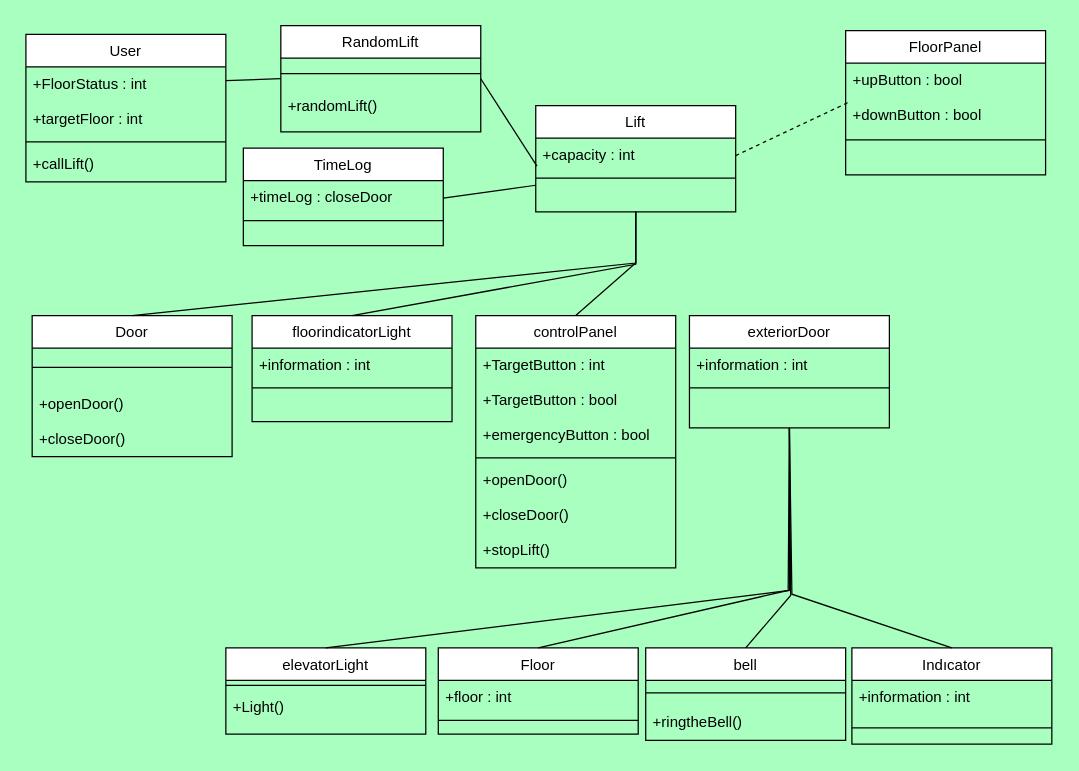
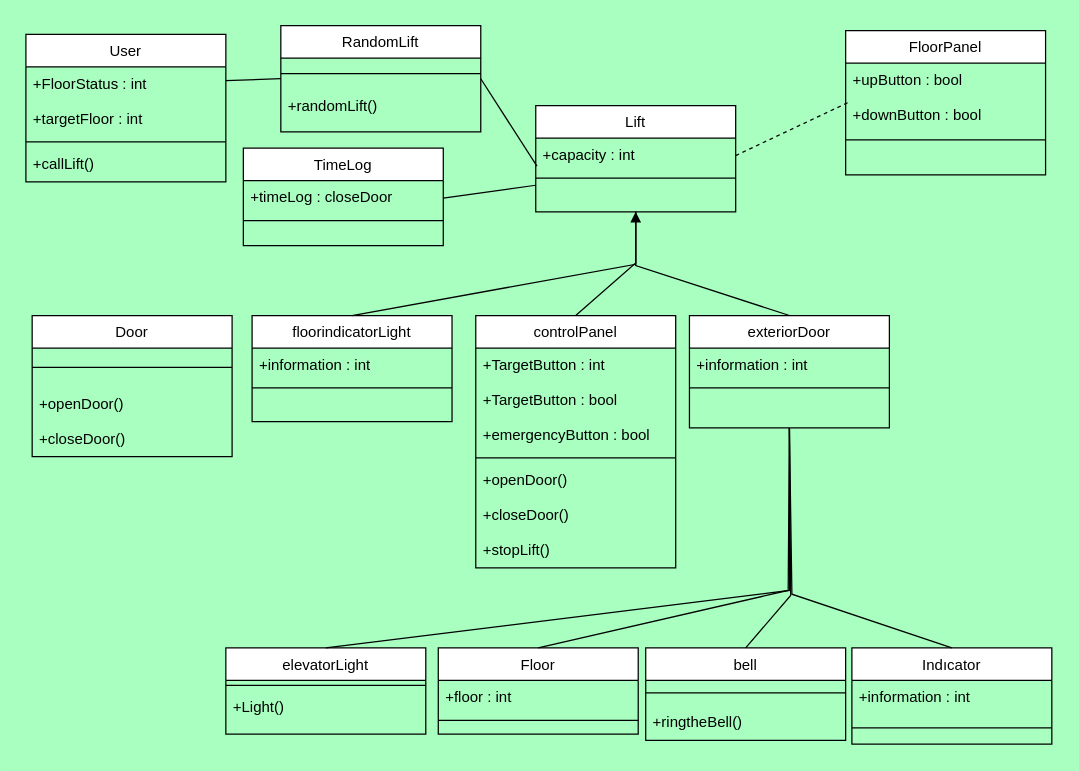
  <mxCell id="0" />
  <mxCell id="1" parent="0" />
  <mxCell id="2" value="Lift" style="swimlane;fontStyle=0;align=center;verticalAlign=top;childLayout=stackLayout;horizontal=1;startSize=26;horizontalStack=0;resizeParent=1;resizeLast=0;collapsible=1;marginBottom=0;rounded=0;shadow=0;strokeWidth=1;" parent="1" vertex="1"><mxGeometry x="428" y="84" width="160" height="85" as="geometry"><mxRectangle x="230" y="140" width="160" height="26" as="alternateBounds" /></mxGeometry></mxCell>
  <mxCell id="3" value="+capacity : int&#10;" style="text;align=left;verticalAlign=top;spacingLeft=4;spacingRight=4;overflow=hidden;rotatable=0;points=[[0,0.5],[1,0.5]];portConstraint=eastwest;" vertex="1" parent="2"><mxGeometry y="26" width="160" height="28" as="geometry" /></mxCell>
  <mxCell id="4" value="" style="line;html=1;strokeWidth=1;align=left;verticalAlign=middle;spacingTop=-1;spacingLeft=3;spacingRight=3;rotatable=0;labelPosition=right;points=[];portConstraint=eastwest;" parent="2" vertex="1"><mxGeometry y="54" width="160" height="8" as="geometry" /></mxCell>
  <mxCell id="5" value="TimeLog" style="swimlane;fontStyle=0;align=center;verticalAlign=top;childLayout=stackLayout;horizontal=1;startSize=26;horizontalStack=0;resizeParent=1;resizeLast=0;collapsible=1;marginBottom=0;rounded=0;shadow=0;strokeWidth=1;" vertex="1" parent="1"><mxGeometry x="194" y="118" width="160" height="78" as="geometry"><mxRectangle x="230" y="140" width="160" height="26" as="alternateBounds" /></mxGeometry></mxCell>
  <mxCell id="6" value="+timeLog : closeDoor&#10;" style="text;align=left;verticalAlign=top;spacingLeft=4;spacingRight=4;overflow=hidden;rotatable=0;points=[[0,0.5],[1,0.5]];portConstraint=eastwest;" vertex="1" parent="5"><mxGeometry y="26" width="160" height="28" as="geometry" /></mxCell>
  <mxCell id="7" value="" style="line;html=1;strokeWidth=1;align=left;verticalAlign=middle;spacingTop=-1;spacingLeft=3;spacingRight=3;rotatable=0;labelPosition=right;points=[];portConstraint=eastwest;" vertex="1" parent="5"><mxGeometry y="54" width="160" height="8" as="geometry" /></mxCell>
  <mxCell id="8" value="" style="endArrow=none;html=1;rounded=0;exitX=1;exitY=0.5;exitDx=0;exitDy=0;entryX=0;entryY=0.75;entryDx=0;entryDy=0;" edge="1" parent="1" source="6" target="2"><mxGeometry width="50" height="50" relative="1" as="geometry"><mxPoint x="401" y="321" as="sourcePoint" /><mxPoint x="451" y="271" as="targetPoint" /></mxGeometry></mxCell>
  <mxCell id="9" value="FloorPanel" style="swimlane;fontStyle=0;align=center;verticalAlign=top;childLayout=stackLayout;horizontal=1;startSize=26;horizontalStack=0;resizeParent=1;resizeLast=0;collapsible=1;marginBottom=0;rounded=0;shadow=0;strokeWidth=1;" vertex="1" parent="1"><mxGeometry x="676" y="24" width="160" height="115.5" as="geometry"><mxRectangle x="230" y="140" width="160" height="26" as="alternateBounds" /></mxGeometry></mxCell>
  <mxCell id="10" value="+upButton : bool&#10;" style="text;align=left;verticalAlign=top;spacingLeft=4;spacingRight=4;overflow=hidden;rotatable=0;points=[[0,0.5],[1,0.5]];portConstraint=eastwest;" vertex="1" parent="9"><mxGeometry y="26" width="160" height="28" as="geometry" /></mxCell>
  <mxCell id="11" value="+downButton : bool&#10;" style="text;align=left;verticalAlign=top;spacingLeft=4;spacingRight=4;overflow=hidden;rotatable=0;points=[[0,0.5],[1,0.5]];portConstraint=eastwest;" vertex="1" parent="9"><mxGeometry y="54" width="160" height="28" as="geometry" /></mxCell>
  <mxCell id="12" value="" style="line;html=1;strokeWidth=1;align=left;verticalAlign=middle;spacingTop=-1;spacingLeft=3;spacingRight=3;rotatable=0;labelPosition=right;points=[];portConstraint=eastwest;" vertex="1" parent="9"><mxGeometry y="82" width="160" height="11" as="geometry" /></mxCell>
  <mxCell id="13" value="" style="endArrow=none;html=1;rounded=0;exitX=1;exitY=0.5;exitDx=0;exitDy=0;entryX=0.013;entryY=0.125;entryDx=0;entryDy=0;entryPerimeter=0;dashed=1;" edge="1" parent="1" source="3" target="11"><mxGeometry width="50" height="50" relative="1" as="geometry"><mxPoint x="231" y="82" as="sourcePoint" /><mxPoint x="342" y="82" as="targetPoint" /></mxGeometry></mxCell>
  <mxCell id="14" value="RandomLift" style="swimlane;fontStyle=0;align=center;verticalAlign=top;childLayout=stackLayout;horizontal=1;startSize=26;horizontalStack=0;resizeParent=1;resizeLast=0;collapsible=1;marginBottom=0;rounded=0;shadow=0;strokeWidth=1;" vertex="1" parent="1"><mxGeometry x="224" y="20" width="160" height="85" as="geometry"><mxRectangle x="230" y="140" width="160" height="26" as="alternateBounds" /></mxGeometry></mxCell>
  <mxCell id="15" value="" style="line;html=1;strokeWidth=1;align=left;verticalAlign=middle;spacingTop=-1;spacingLeft=3;spacingRight=3;rotatable=0;labelPosition=right;points=[];portConstraint=eastwest;" vertex="1" parent="14"><mxGeometry y="26" width="160" height="25" as="geometry" /></mxCell>
  <mxCell id="16" value="+randomLift()&#10;" style="text;align=left;verticalAlign=top;spacingLeft=4;spacingRight=4;overflow=hidden;rotatable=0;points=[[0,0.5],[1,0.5]];portConstraint=eastwest;" vertex="1" parent="14"><mxGeometry y="51" width="160" height="28" as="geometry" /></mxCell>
  <mxCell id="17" value="" style="endArrow=none;html=1;rounded=0;exitX=1;exitY=0.5;exitDx=0;exitDy=0;entryX=0.006;entryY=0.804;entryDx=0;entryDy=0;entryPerimeter=0;" edge="1" parent="1" source="14" target="3"><mxGeometry width="50" height="50" relative="1" as="geometry"><mxPoint x="391" y="201" as="sourcePoint" /><mxPoint x="489" y="81" as="targetPoint" /></mxGeometry></mxCell>
  <mxCell id="18" value="User" style="swimlane;fontStyle=0;align=center;verticalAlign=top;childLayout=stackLayout;horizontal=1;startSize=26;horizontalStack=0;resizeParent=1;resizeLast=0;collapsible=1;marginBottom=0;rounded=0;shadow=0;strokeWidth=1;" vertex="1" parent="1"><mxGeometry x="20" y="27" width="160" height="118" as="geometry"><mxRectangle x="230" y="140" width="160" height="26" as="alternateBounds" /></mxGeometry></mxCell>
  <mxCell id="19" value="+FloorStatus : int&#10;" style="text;align=left;verticalAlign=top;spacingLeft=4;spacingRight=4;overflow=hidden;rotatable=0;points=[[0,0.5],[1,0.5]];portConstraint=eastwest;" vertex="1" parent="18"><mxGeometry y="26" width="160" height="28" as="geometry" /></mxCell>
  <mxCell id="20" value="+targetFloor : int&#10;" style="text;align=left;verticalAlign=top;spacingLeft=4;spacingRight=4;overflow=hidden;rotatable=0;points=[[0,0.5],[1,0.5]];portConstraint=eastwest;" vertex="1" parent="18"><mxGeometry y="54" width="160" height="28" as="geometry" /></mxCell>
  <mxCell id="21" value="" style="line;html=1;strokeWidth=1;align=left;verticalAlign=middle;spacingTop=-1;spacingLeft=3;spacingRight=3;rotatable=0;labelPosition=right;points=[];portConstraint=eastwest;" vertex="1" parent="18"><mxGeometry y="82" width="160" height="8" as="geometry" /></mxCell>
  <mxCell id="22" value="+callLift()&#10;" style="text;align=left;verticalAlign=top;spacingLeft=4;spacingRight=4;overflow=hidden;rotatable=0;points=[[0,0.5],[1,0.5]];portConstraint=eastwest;" vertex="1" parent="18"><mxGeometry y="90" width="160" height="28" as="geometry" /></mxCell>
  <mxCell id="23" value="" style="endArrow=none;html=1;rounded=0;entryX=0;entryY=0.5;entryDx=0;entryDy=0;" edge="1" parent="1" source="19" target="14"><mxGeometry width="50" height="50" relative="1" as="geometry"><mxPoint x="391" y="201" as="sourcePoint" /><mxPoint x="489" y="81" as="targetPoint" /></mxGeometry></mxCell>
  <mxCell id="24" value="Door" style="swimlane;fontStyle=0;align=center;verticalAlign=top;childLayout=stackLayout;horizontal=1;startSize=26;horizontalStack=0;resizeParent=1;resizeLast=0;collapsible=1;marginBottom=0;rounded=0;shadow=0;strokeWidth=1;" vertex="1" parent="1"><mxGeometry x="25" y="252" width="160" height="113" as="geometry"><mxRectangle x="230" y="140" width="160" height="26" as="alternateBounds" /></mxGeometry></mxCell>
  <mxCell id="25" value="" style="line;html=1;strokeWidth=1;align=left;verticalAlign=middle;spacingTop=-1;spacingLeft=3;spacingRight=3;rotatable=0;labelPosition=right;points=[];portConstraint=eastwest;" vertex="1" parent="24"><mxGeometry y="26" width="160" height="31" as="geometry" /></mxCell>
  <mxCell id="26" value="+openDoor()&#10;" style="text;align=left;verticalAlign=top;spacingLeft=4;spacingRight=4;overflow=hidden;rotatable=0;points=[[0,0.5],[1,0.5]];portConstraint=eastwest;" vertex="1" parent="24"><mxGeometry y="57" width="160" height="28" as="geometry" /></mxCell>
  <mxCell id="27" value="+closeDoor()&#10;" style="text;align=left;verticalAlign=top;spacingLeft=4;spacingRight=4;overflow=hidden;rotatable=0;points=[[0,0.5],[1,0.5]];portConstraint=eastwest;" vertex="1" parent="24"><mxGeometry y="85" width="160" height="28" as="geometry" /></mxCell>
  <mxCell id="28" value="floorindicatorLight" style="swimlane;fontStyle=0;align=center;verticalAlign=top;childLayout=stackLayout;horizontal=1;startSize=26;horizontalStack=0;resizeParent=1;resizeLast=0;collapsible=1;marginBottom=0;rounded=0;shadow=0;strokeWidth=1;" vertex="1" parent="1"><mxGeometry x="201" y="252" width="160" height="85" as="geometry"><mxRectangle x="230" y="140" width="160" height="26" as="alternateBounds" /></mxGeometry></mxCell>
  <mxCell id="29" value="+information : int&#10;" style="text;align=left;verticalAlign=top;spacingLeft=4;spacingRight=4;overflow=hidden;rotatable=0;points=[[0,0.5],[1,0.5]];portConstraint=eastwest;" vertex="1" parent="28"><mxGeometry y="26" width="160" height="28" as="geometry" /></mxCell>
  <mxCell id="30" value="" style="line;html=1;strokeWidth=1;align=left;verticalAlign=middle;spacingTop=-1;spacingLeft=3;spacingRight=3;rotatable=0;labelPosition=right;points=[];portConstraint=eastwest;" vertex="1" parent="28"><mxGeometry y="54" width="160" height="8" as="geometry" /></mxCell>
  <mxCell id="31" value="controlPanel" style="swimlane;fontStyle=0;align=center;verticalAlign=top;childLayout=stackLayout;horizontal=1;startSize=26;horizontalStack=0;resizeParent=1;resizeLast=0;collapsible=1;marginBottom=0;rounded=0;shadow=0;strokeWidth=1;" vertex="1" parent="1"><mxGeometry x="380" y="252" width="160" height="202" as="geometry"><mxRectangle x="230" y="140" width="160" height="26" as="alternateBounds" /></mxGeometry></mxCell>
  <mxCell id="32" value="+TargetButton : int&#10;" style="text;align=left;verticalAlign=top;spacingLeft=4;spacingRight=4;overflow=hidden;rotatable=0;points=[[0,0.5],[1,0.5]];portConstraint=eastwest;" vertex="1" parent="31"><mxGeometry y="26" width="160" height="28" as="geometry" /></mxCell>
  <mxCell id="33" value="+TargetButton : bool&#10;" style="text;align=left;verticalAlign=top;spacingLeft=4;spacingRight=4;overflow=hidden;rotatable=0;points=[[0,0.5],[1,0.5]];portConstraint=eastwest;" vertex="1" parent="31"><mxGeometry y="54" width="160" height="28" as="geometry" /></mxCell>
  <mxCell id="34" value="+emergencyButton : bool&#10;" style="text;align=left;verticalAlign=top;spacingLeft=4;spacingRight=4;overflow=hidden;rotatable=0;points=[[0,0.5],[1,0.5]];portConstraint=eastwest;" vertex="1" parent="31"><mxGeometry y="82" width="160" height="28" as="geometry" /></mxCell>
  <mxCell id="35" value="" style="line;html=1;strokeWidth=1;align=left;verticalAlign=middle;spacingTop=-1;spacingLeft=3;spacingRight=3;rotatable=0;labelPosition=right;points=[];portConstraint=eastwest;" vertex="1" parent="31"><mxGeometry y="110" width="160" height="8" as="geometry" /></mxCell>
  <mxCell id="36" value="+openDoor()&#10;" style="text;align=left;verticalAlign=top;spacingLeft=4;spacingRight=4;overflow=hidden;rotatable=0;points=[[0,0.5],[1,0.5]];portConstraint=eastwest;" vertex="1" parent="31"><mxGeometry y="118" width="160" height="28" as="geometry" /></mxCell>
  <mxCell id="37" value="+closeDoor()&#10;" style="text;align=left;verticalAlign=top;spacingLeft=4;spacingRight=4;overflow=hidden;rotatable=0;points=[[0,0.5],[1,0.5]];portConstraint=eastwest;" vertex="1" parent="31"><mxGeometry y="146" width="160" height="28" as="geometry" /></mxCell>
  <mxCell id="38" value="+stopLift()&#10;" style="text;align=left;verticalAlign=top;spacingLeft=4;spacingRight=4;overflow=hidden;rotatable=0;points=[[0,0.5],[1,0.5]];portConstraint=eastwest;" vertex="1" parent="31"><mxGeometry y="174" width="160" height="28" as="geometry" /></mxCell>
  <mxCell id="39" value="exteriorDoor" style="swimlane;fontStyle=0;align=center;verticalAlign=top;childLayout=stackLayout;horizontal=1;startSize=26;horizontalStack=0;resizeParent=1;resizeLast=0;collapsible=1;marginBottom=0;rounded=0;shadow=0;strokeWidth=1;" vertex="1" parent="1"><mxGeometry x="551" y="252" width="160" height="90" as="geometry"><mxRectangle x="230" y="140" width="160" height="26" as="alternateBounds" /></mxGeometry></mxCell>
  <mxCell id="40" value="+information : int&#10;" style="text;align=left;verticalAlign=top;spacingLeft=4;spacingRight=4;overflow=hidden;rotatable=0;points=[[0,0.5],[1,0.5]];portConstraint=eastwest;" vertex="1" parent="39"><mxGeometry y="26" width="160" height="28" as="geometry" /></mxCell>
  <mxCell id="41" value="" style="line;html=1;strokeWidth=1;align=left;verticalAlign=middle;spacingTop=-1;spacingLeft=3;spacingRight=3;rotatable=0;labelPosition=right;points=[];portConstraint=eastwest;" vertex="1" parent="39"><mxGeometry y="54" width="160" height="8" as="geometry" /></mxCell>
  <mxCell id="42" value="elevatorLight" style="swimlane;fontStyle=0;align=center;verticalAlign=top;childLayout=stackLayout;horizontal=1;startSize=26;horizontalStack=0;resizeParent=1;resizeLast=0;collapsible=1;marginBottom=0;rounded=0;shadow=0;strokeWidth=1;" vertex="1" parent="1"><mxGeometry x="180" y="518" width="160" height="69" as="geometry"><mxRectangle x="230" y="140" width="160" height="26" as="alternateBounds" /></mxGeometry></mxCell>
  <mxCell id="43" value="" style="line;html=1;strokeWidth=1;align=left;verticalAlign=middle;spacingTop=-1;spacingLeft=3;spacingRight=3;rotatable=0;labelPosition=right;points=[];portConstraint=eastwest;" vertex="1" parent="42"><mxGeometry y="26" width="160" height="8" as="geometry" /></mxCell>
  <mxCell id="44" value="+Light()&#10;" style="text;align=left;verticalAlign=top;spacingLeft=4;spacingRight=4;overflow=hidden;rotatable=0;points=[[0,0.5],[1,0.5]];portConstraint=eastwest;" vertex="1" parent="42"><mxGeometry y="34" width="160" height="28" as="geometry" /></mxCell>
- <mxCell id="45" value="" style="endArrow=none;html=1;rounded=0;exitX=0.5;exitY=0;exitDx=0;exitDy=0;entryX=0.5;entryY=1;entryDx=0;entryDy=0;" edge="1" parent="1" source="24" target="2"><mxGeometry width="50" height="50" relative="1" as="geometry"><mxPoint x="364" y="168" as="sourcePoint" /><mxPoint x="438" y="157.75" as="targetPoint" /><Array as="points"><mxPoint x="508" y="210" /></Array></mxGeometry></mxCell>
- <mxCell id="46" value="" style="endArrow=none;html=1;rounded=0;exitX=0.5;exitY=0;exitDx=0;exitDy=0;entryX=0.5;entryY=1;entryDx=0;entryDy=0;" edge="1" parent="1" source="28" target="2"><mxGeometry width="50" height="50" relative="1" as="geometry"><mxPoint x="115" y="262" as="sourcePoint" /><mxPoint x="518" y="179" as="targetPoint" /><Array as="points"><mxPoint x="508" y="211" /></Array></mxGeometry></mxCell>
+ <mxCell id="46" value="" style="endArrow=block;html=1;rounded=0;exitX=0.5;exitY=0;exitDx=0;exitDy=0;entryX=0.5;entryY=1;entryDx=0;entryDy=0;" edge="1" parent="1" source="28" target="2"><mxGeometry width="50" height="50" relative="1" as="geometry"><mxPoint x="115" y="262" as="sourcePoint" /><mxPoint x="518" y="179" as="targetPoint" /><Array as="points"><mxPoint x="508" y="211" /></Array></mxGeometry></mxCell>
  <mxCell id="47" value="" style="endArrow=none;html=1;rounded=0;exitX=0.5;exitY=0;exitDx=0;exitDy=0;entryX=0.5;entryY=1;entryDx=0;entryDy=0;" edge="1" parent="1" source="31" target="2"><mxGeometry width="50" height="50" relative="1" as="geometry"><mxPoint x="291" y="262" as="sourcePoint" /><mxPoint x="518" y="179" as="targetPoint" /><Array as="points"><mxPoint x="508" y="210" /></Array></mxGeometry></mxCell>
+ <mxCell id="48" value="" style="endArrow=none;html=1;rounded=0;exitX=0.5;exitY=0;exitDx=0;exitDy=0;entryX=0.5;entryY=1;entryDx=0;entryDy=0;" edge="1" parent="1" source="39" target="2"><mxGeometry width="50" height="50" relative="1" as="geometry"><mxPoint x="470" y="262" as="sourcePoint" /><mxPoint x="518" y="179" as="targetPoint" /><Array as="points"><mxPoint x="508" y="212" /></Array></mxGeometry></mxCell>
  <mxCell id="49" value="" style="endArrow=none;html=1;rounded=0;exitX=0.5;exitY=0;exitDx=0;exitDy=0;entryX=0.5;entryY=1;entryDx=0;entryDy=0;" edge="1" parent="1" source="42" target="39"><mxGeometry width="50" height="50" relative="1" as="geometry"><mxPoint x="641" y="262" as="sourcePoint" /><mxPoint x="518" y="179" as="targetPoint" /><Array as="points"><mxPoint x="631" y="472" /></Array></mxGeometry></mxCell>
  <mxCell id="50" value="Floor" style="swimlane;fontStyle=0;align=center;verticalAlign=top;childLayout=stackLayout;horizontal=1;startSize=26;horizontalStack=0;resizeParent=1;resizeLast=0;collapsible=1;marginBottom=0;rounded=0;shadow=0;strokeWidth=1;" vertex="1" parent="1"><mxGeometry x="350" y="518" width="160" height="69" as="geometry"><mxRectangle x="230" y="140" width="160" height="26" as="alternateBounds" /></mxGeometry></mxCell>
  <mxCell id="51" value="+floor : int&#10;" style="text;align=left;verticalAlign=top;spacingLeft=4;spacingRight=4;overflow=hidden;rotatable=0;points=[[0,0.5],[1,0.5]];portConstraint=eastwest;" vertex="1" parent="50"><mxGeometry y="26" width="160" height="28" as="geometry" /></mxCell>
  <mxCell id="52" value="" style="line;html=1;strokeWidth=1;align=left;verticalAlign=middle;spacingTop=-1;spacingLeft=3;spacingRight=3;rotatable=0;labelPosition=right;points=[];portConstraint=eastwest;" vertex="1" parent="50"><mxGeometry y="54" width="160" height="8" as="geometry" /></mxCell>
  <mxCell id="53" value="bell" style="swimlane;fontStyle=0;align=center;verticalAlign=top;childLayout=stackLayout;horizontal=1;startSize=26;horizontalStack=0;resizeParent=1;resizeLast=0;collapsible=1;marginBottom=0;rounded=0;shadow=0;strokeWidth=1;" vertex="1" parent="1"><mxGeometry x="516" y="518" width="160" height="74" as="geometry"><mxRectangle x="230" y="140" width="160" height="26" as="alternateBounds" /></mxGeometry></mxCell>
  <mxCell id="54" value="" style="line;html=1;strokeWidth=1;align=left;verticalAlign=middle;spacingTop=-1;spacingLeft=3;spacingRight=3;rotatable=0;labelPosition=right;points=[];portConstraint=eastwest;" vertex="1" parent="53"><mxGeometry y="26" width="160" height="20" as="geometry" /></mxCell>
  <mxCell id="55" value="+ringtheBell()&#10;" style="text;align=left;verticalAlign=top;spacingLeft=4;spacingRight=4;overflow=hidden;rotatable=0;points=[[0,0.5],[1,0.5]];portConstraint=eastwest;" vertex="1" parent="53"><mxGeometry y="46" width="160" height="28" as="geometry" /></mxCell>
  <mxCell id="56" value="" style="endArrow=none;html=1;rounded=0;exitX=0.5;exitY=0;exitDx=0;exitDy=0;entryX=0.5;entryY=1;entryDx=0;entryDy=0;" edge="1" parent="1" source="50" target="39"><mxGeometry width="50" height="50" relative="1" as="geometry"><mxPoint x="331" y="544" as="sourcePoint" /><mxPoint x="641" y="352" as="targetPoint" /><Array as="points"><mxPoint x="630" y="472" /></Array></mxGeometry></mxCell>
  <mxCell id="57" value="" style="endArrow=none;html=1;rounded=0;exitX=0.5;exitY=0;exitDx=0;exitDy=0;entryX=0.5;entryY=1;entryDx=0;entryDy=0;" edge="1" parent="1" source="53" target="39"><mxGeometry width="50" height="50" relative="1" as="geometry"><mxPoint x="501" y="544" as="sourcePoint" /><mxPoint x="641" y="352" as="targetPoint" /><Array as="points"><mxPoint x="632" y="476" /></Array></mxGeometry></mxCell>
  <mxCell id="58" value="Indıcator" style="swimlane;fontStyle=0;align=center;verticalAlign=top;childLayout=stackLayout;horizontal=1;startSize=26;horizontalStack=0;resizeParent=1;resizeLast=0;collapsible=1;marginBottom=0;rounded=0;shadow=0;strokeWidth=1;" vertex="1" parent="1"><mxGeometry x="681" y="518" width="160" height="77" as="geometry"><mxRectangle x="230" y="140" width="160" height="26" as="alternateBounds" /></mxGeometry></mxCell>
  <mxCell id="59" value="+information : int&#10;" style="text;align=left;verticalAlign=top;spacingLeft=4;spacingRight=4;overflow=hidden;rotatable=0;points=[[0,0.5],[1,0.5]];portConstraint=eastwest;" vertex="1" parent="58"><mxGeometry y="26" width="160" height="28" as="geometry" /></mxCell>
  <mxCell id="60" value="" style="line;html=1;strokeWidth=1;align=left;verticalAlign=middle;spacingTop=-1;spacingLeft=3;spacingRight=3;rotatable=0;labelPosition=right;points=[];portConstraint=eastwest;" vertex="1" parent="58"><mxGeometry y="54" width="160" height="20" as="geometry" /></mxCell>
  <mxCell id="61" value="" style="endArrow=none;html=1;rounded=0;exitX=0.5;exitY=0;exitDx=0;exitDy=0;entryX=0.5;entryY=1;entryDx=0;entryDy=0;" edge="1" parent="1" source="58" target="39"><mxGeometry width="50" height="50" relative="1" as="geometry"><mxPoint x="606" y="528" as="sourcePoint" /><mxPoint x="641" y="352" as="targetPoint" /><Array as="points"><mxPoint x="633" y="475" /></Array></mxGeometry></mxCell>
